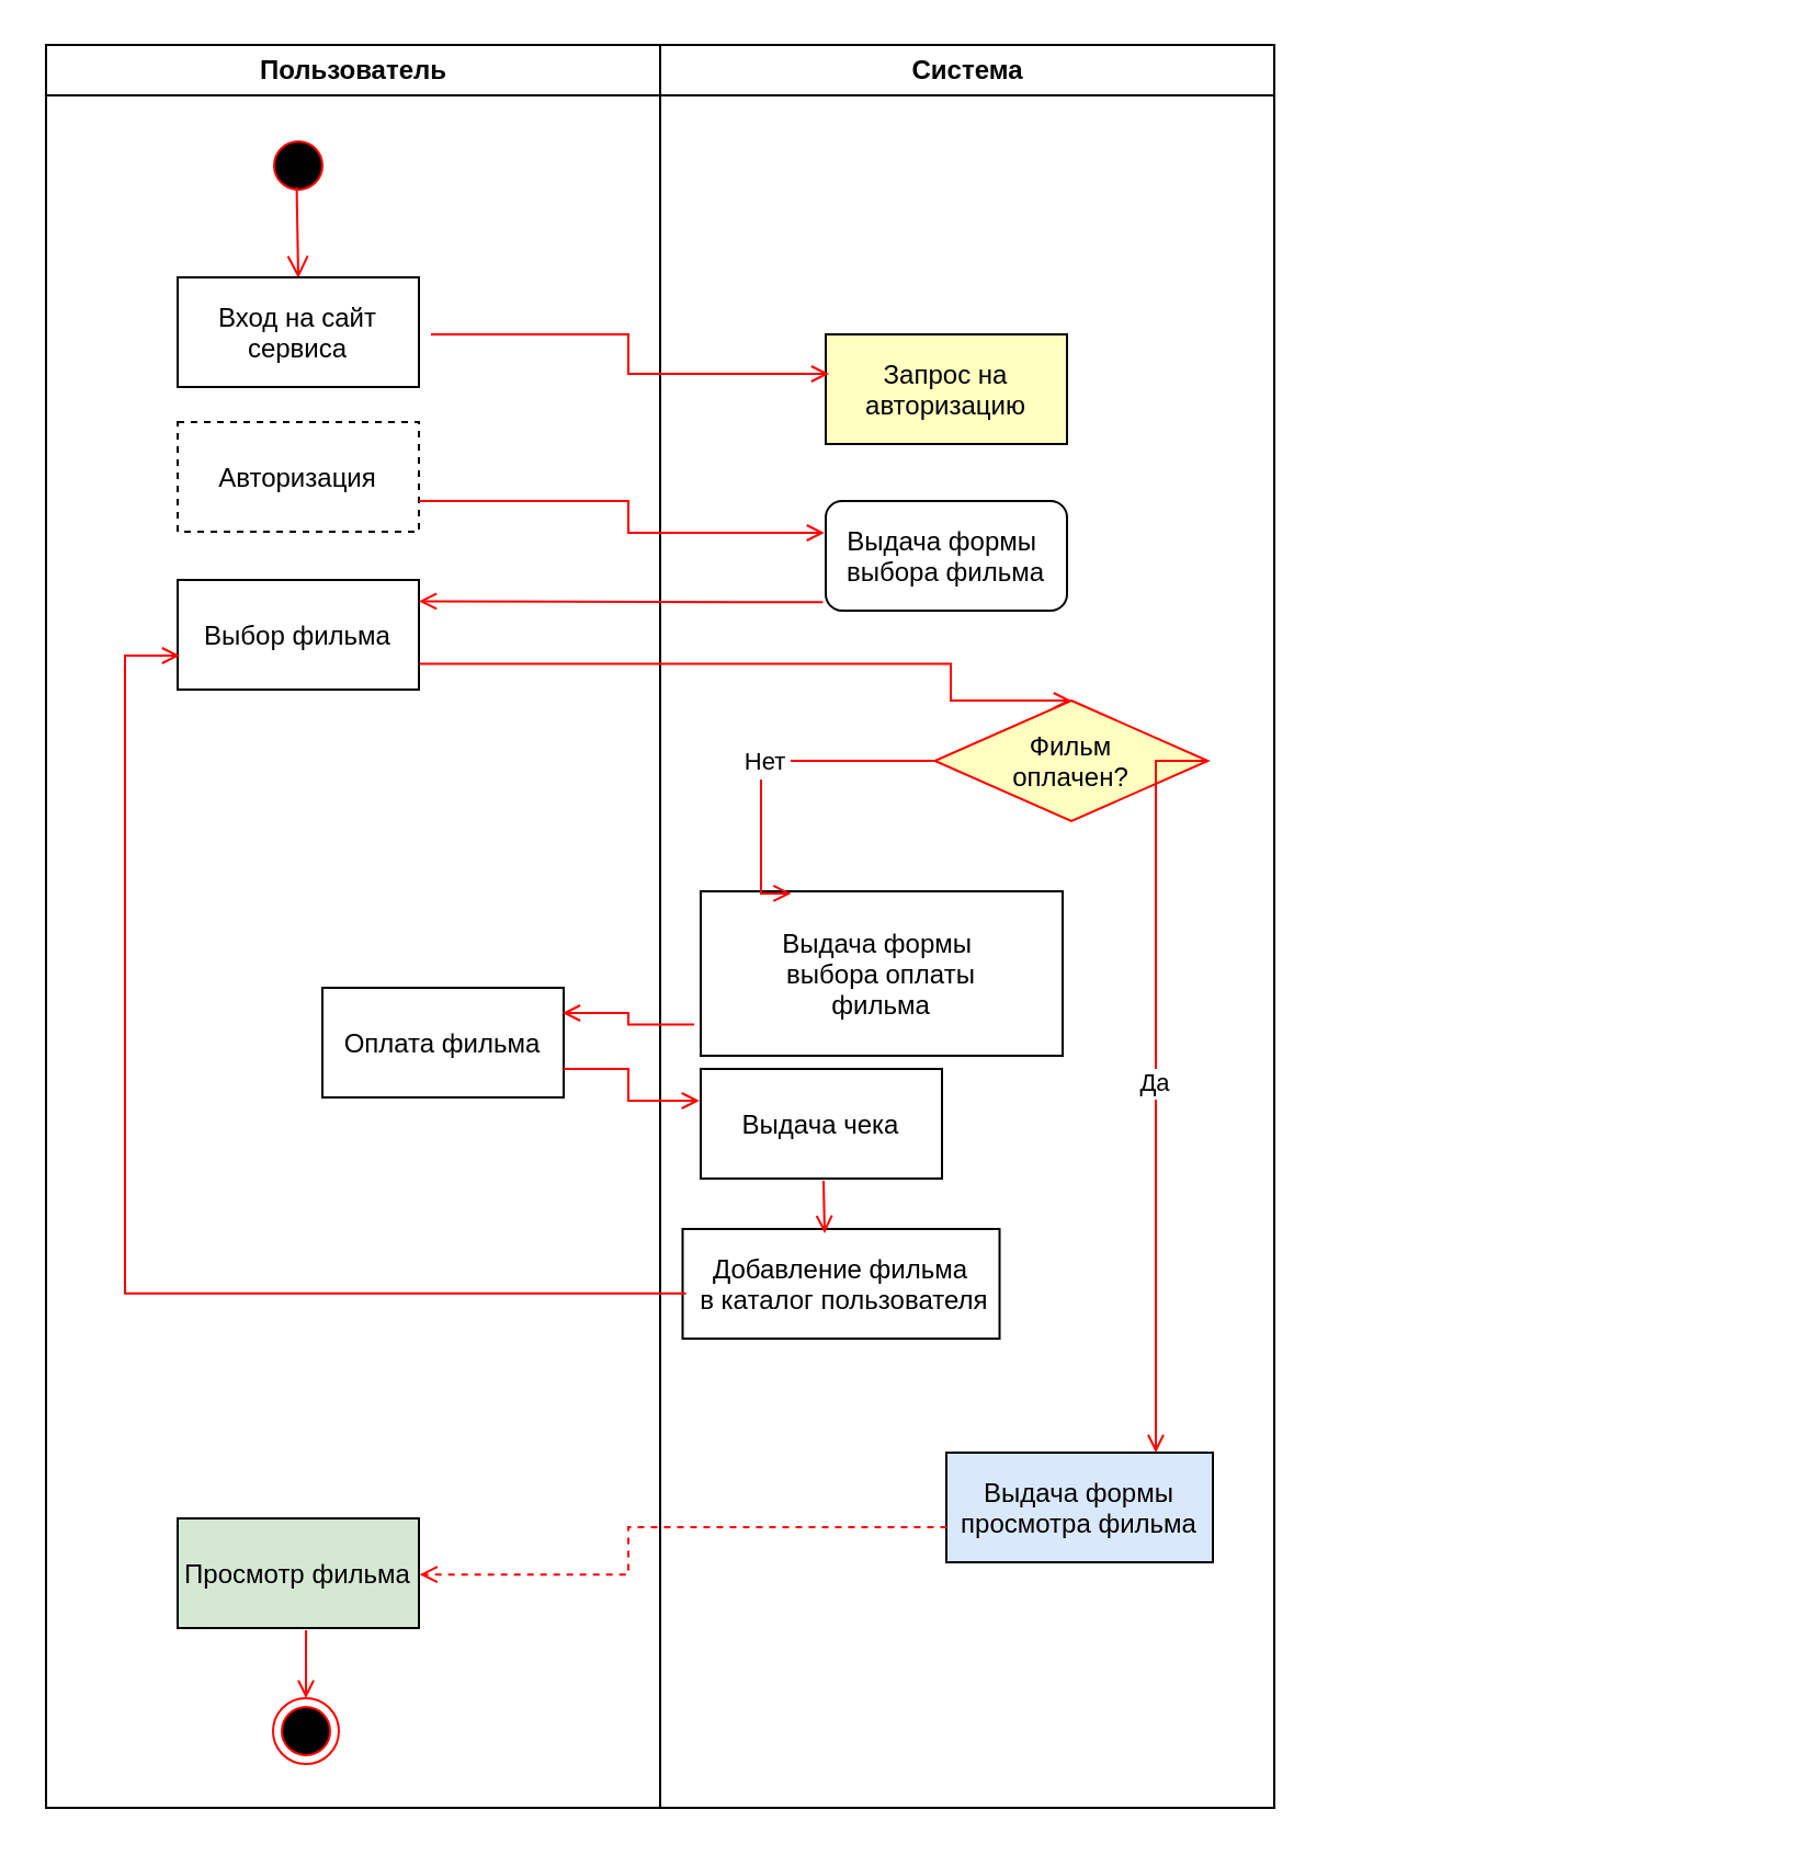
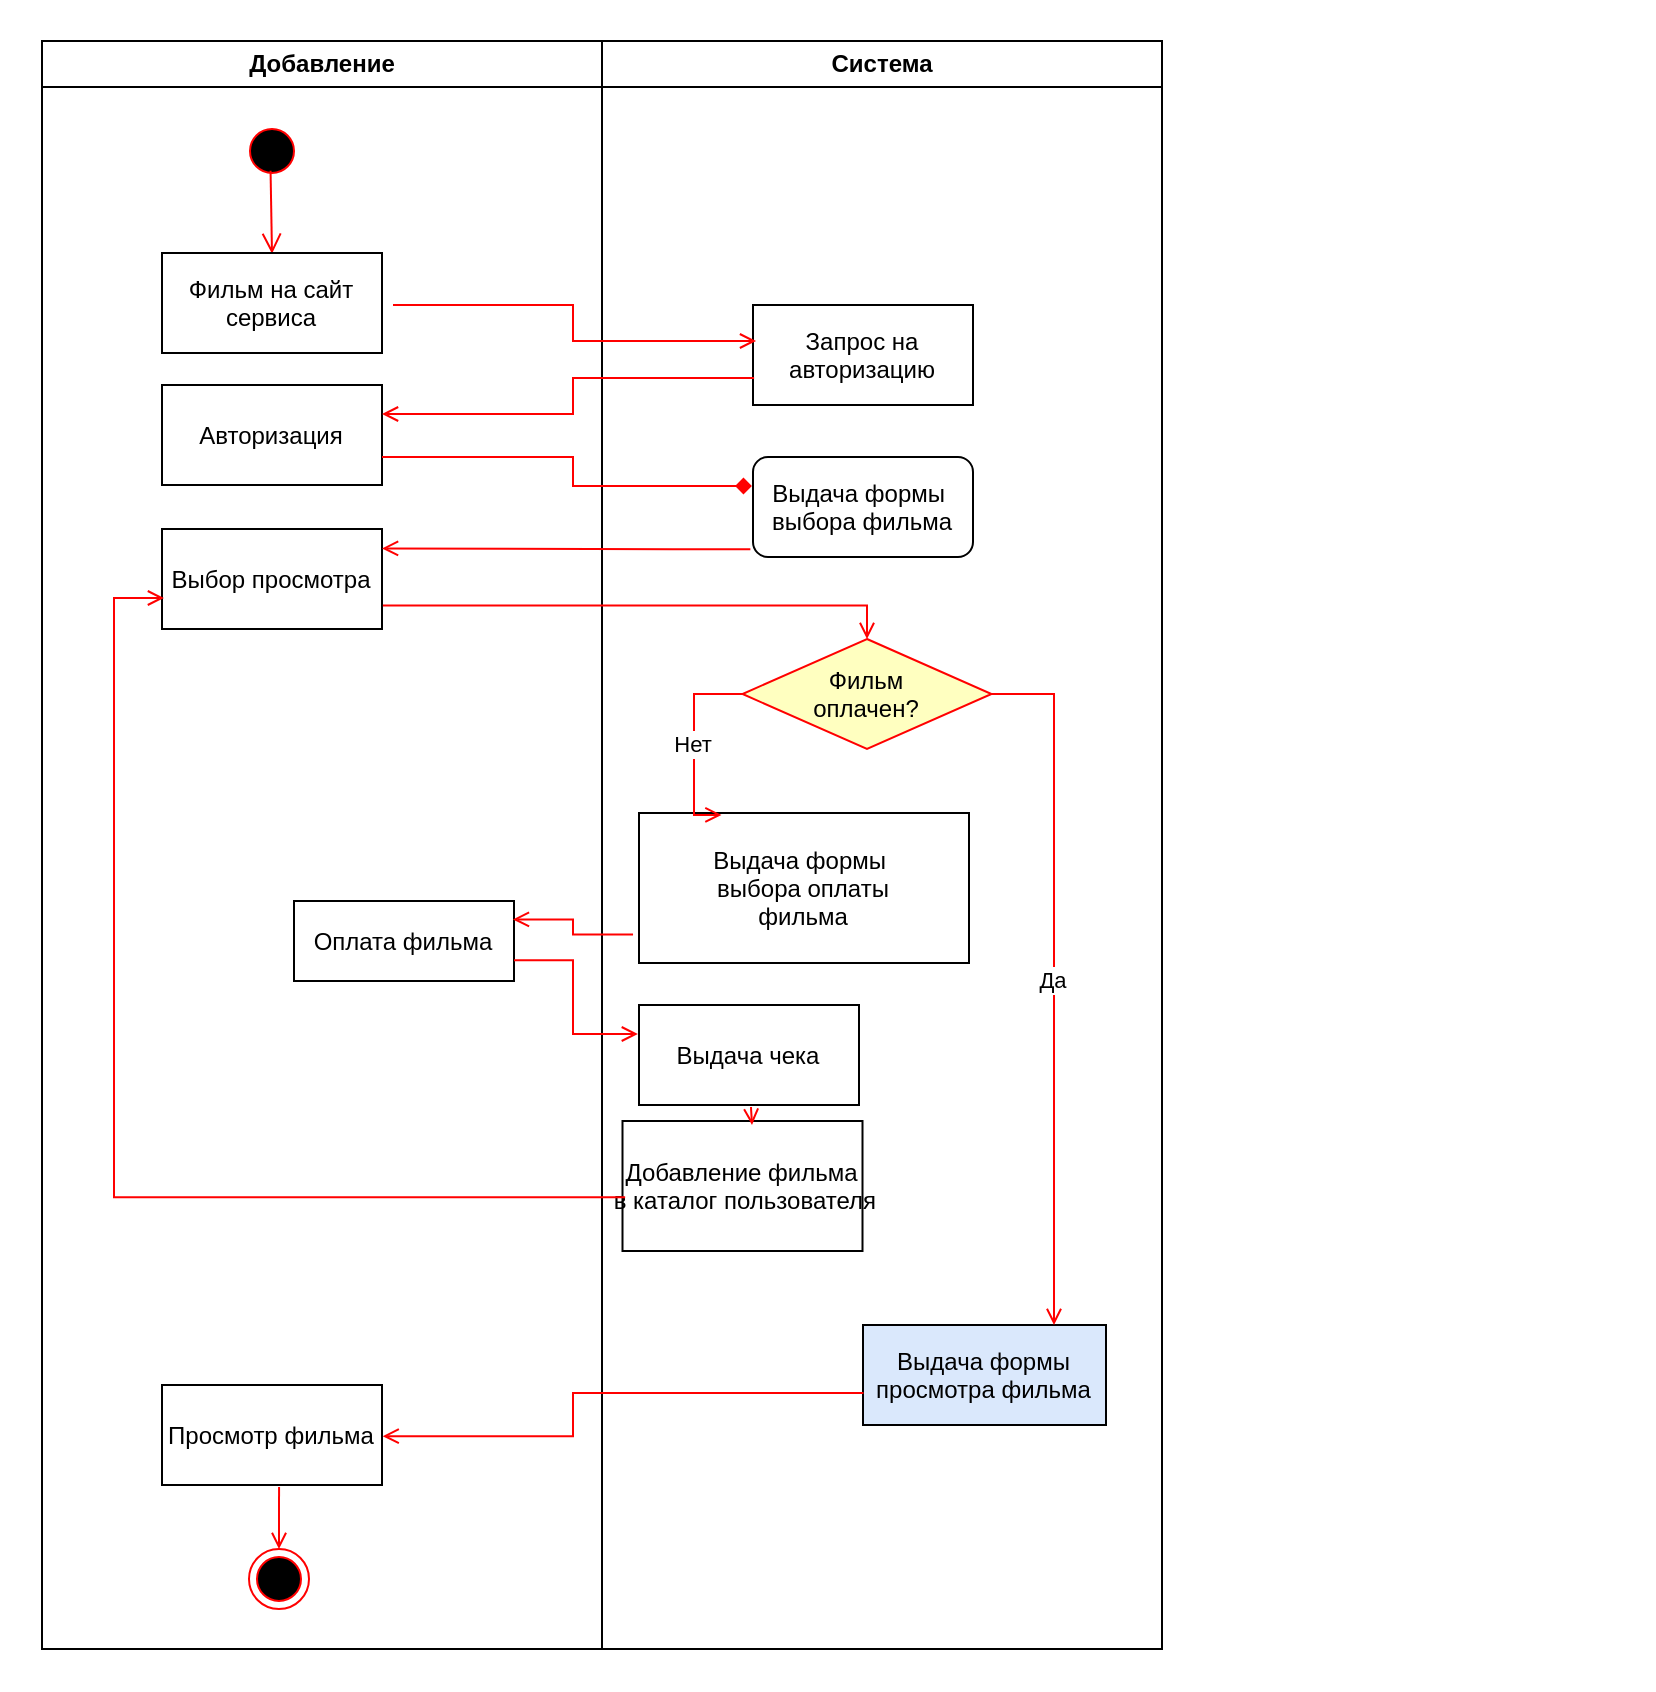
  <mxCell id="0" />
  <mxCell id="1" parent="0" />
- <mxCell id="2" value="Пользователь" style="swimlane;whiteSpace=wrap" parent="1" vertex="1"><mxGeometry x="20.5" y="20" width="280" height="804" as="geometry" /></mxCell>
+ <mxCell id="2" value="Добавление" style="swimlane;whiteSpace=wrap" parent="1" vertex="1"><mxGeometry x="20.5" y="20" width="280" height="804" as="geometry" /></mxCell>
  <mxCell id="3" value="" style="ellipse;shape=startState;fillColor=#000000;strokeColor=#ff0000;" parent="2" vertex="1"><mxGeometry x="100" y="40" width="30" height="30" as="geometry" /></mxCell>
  <mxCell id="4" value="" style="edgeStyle=elbowEdgeStyle;elbow=horizontal;verticalAlign=bottom;endArrow=open;endSize=8;strokeColor=#FF0000;endFill=1;rounded=0;entryX=0.498;entryY=0.008;entryDx=0;entryDy=0;entryPerimeter=0;exitX=0.476;exitY=0.83;exitDx=0;exitDy=0;exitPerimeter=0;" parent="2" source="3" target="5" edge="1"><mxGeometry x="100" y="40" as="geometry"><mxPoint x="105.5" y="92" as="targetPoint" /><mxPoint x="135.5" y="72" as="sourcePoint" /><Array as="points"><mxPoint x="115" y="92" /></Array></mxGeometry></mxCell>
- <mxCell id="5" value="Вход на сайт &#10;сервиса" style="" parent="2" vertex="1"><mxGeometry x="60" y="106" width="110" height="50" as="geometry" /></mxCell>
- <mxCell id="6" value="Выбор фильма" style="" parent="2" vertex="1"><mxGeometry x="60" y="244" width="110" height="50" as="geometry" /></mxCell>
- <mxCell id="7" value="Оплата фильма" style="" parent="2" vertex="1"><mxGeometry x="126" y="430" width="110" height="50" as="geometry" /></mxCell>
- <mxCell id="8" value="Авторизация" style="dashed=1;" parent="2" vertex="1"><mxGeometry x="60" y="172" width="110" height="50" as="geometry" /></mxCell>
- <mxCell id="9" value="Просмотр фильма" style="fillColor=#d5e8d4;" parent="2" vertex="1"><mxGeometry x="60" y="672" width="110" height="50" as="geometry" /></mxCell>
+ <mxCell id="5" value="Фильм на сайт &#10;сервиса" style="" parent="2" vertex="1"><mxGeometry x="60" y="106" width="110" height="50" as="geometry" /></mxCell>
+ <mxCell id="6" value="Выбор просмотра" style="" parent="2" vertex="1"><mxGeometry x="60" y="244" width="110" height="50" as="geometry" /></mxCell>
+ <mxCell id="7" value="Оплата фильма" style="" parent="2" vertex="1"><mxGeometry x="126" y="430" width="110" height="40" as="geometry" /></mxCell>
+ <mxCell id="8" value="Авторизация" style="" parent="2" vertex="1"><mxGeometry x="60" y="172" width="110" height="50" as="geometry" /></mxCell>
+ <mxCell id="9" value="Просмотр фильма" style="" parent="2" vertex="1"><mxGeometry x="60" y="672" width="110" height="50" as="geometry" /></mxCell>
  <mxCell id="10" value="" style="ellipse;html=1;shape=endState;fillColor=#000000;strokeColor=#ff0000;" parent="2" vertex="1"><mxGeometry x="103.5" y="754" width="30" height="30" as="geometry" /></mxCell>
  <mxCell id="11" value="" style="edgeStyle=elbowEdgeStyle;elbow=horizontal;strokeColor=#FF0000;endArrow=open;endFill=1;rounded=0;exitX=0.532;exitY=1.02;exitDx=0;exitDy=0;exitPerimeter=0;entryX=0.5;entryY=0;entryDx=0;entryDy=0;" edge="1" parent="2" source="9" target="10"><mxGeometry width="100" height="100" relative="1" as="geometry"><mxPoint x="216.57" y="752" as="sourcePoint" /><mxPoint x="155.5" y="767" as="targetPoint" /><Array as="points" /></mxGeometry></mxCell>
  <mxCell id="12" value="Система" style="swimlane;whiteSpace=wrap" parent="1" vertex="1"><mxGeometry x="300.5" y="20" width="280" height="804" as="geometry" /></mxCell>
- <mxCell id="13" value="Запрос на &#10;авторизацию" style="fillColor=#ffffc0;" parent="12" vertex="1"><mxGeometry x="75.5" y="132" width="110" height="50" as="geometry" /></mxCell>
+ <mxCell id="13" value="Запрос на &#10;авторизацию" style="" parent="12" vertex="1"><mxGeometry x="75.5" y="132" width="110" height="50" as="geometry" /></mxCell>
  <mxCell id="14" value="Выдача формы &#10;выбора фильма" style="rounded=1;" parent="12" vertex="1"><mxGeometry x="75.5" y="208" width="110" height="50" as="geometry" /></mxCell>
  <mxCell id="15" value="Выдача формы &#10;выбора оплаты&#10;фильма" style="" parent="12" vertex="1"><mxGeometry x="18.5" y="386" width="165" height="75" as="geometry" /></mxCell>
- <mxCell id="16" value="Выдача чека" style="" parent="12" vertex="1"><mxGeometry x="18.5" y="467" width="110" height="50" as="geometry" /></mxCell>
- <mxCell id="17" value="Добавление фильма&#10; в каталог пользователя" style="" parent="12" vertex="1"><mxGeometry x="10.25" y="540" width="144.5" height="50" as="geometry" /></mxCell>
+ <mxCell id="16" value="Выдача чека" style="" parent="12" vertex="1"><mxGeometry x="18.5" y="482" width="110" height="50" as="geometry" /></mxCell>
+ <mxCell id="17" value="Добавление фильма&#10; в каталог пользователя" style="" parent="12" vertex="1"><mxGeometry x="10.25" y="540" width="120" height="65" as="geometry" /></mxCell>
  <mxCell id="18" value="" style="edgeStyle=elbowEdgeStyle;elbow=horizontal;strokeColor=#FF0000;endArrow=open;endFill=1;rounded=0;exitX=0.509;exitY=1.02;exitDx=0;exitDy=0;exitPerimeter=0;" parent="12" source="16" edge="1"><mxGeometry width="100" height="100" relative="1" as="geometry"><mxPoint x="74.34" y="426.45" as="sourcePoint" /><mxPoint x="75.5" y="542" as="targetPoint" /><Array as="points"><mxPoint x="75" y="538" /><mxPoint x="70" y="528" /><mxPoint x="74.5" y="446.05" /></Array></mxGeometry></mxCell>
- <mxCell id="19" value="Фильм &#10;оплачен?" style="rhombus;fillColor=#ffffc0;strokeColor=#ff0000;" parent="12" vertex="1"><mxGeometry x="125.25" y="299" width="124.5" height="55" as="geometry" /></mxCell>
+ <mxCell id="19" value="Фильм &#10;оплачен?" style="rhombus;fillColor=#ffffc0;strokeColor=#ff0000;" parent="12" vertex="1"><mxGeometry x="70.25" y="299" width="124.5" height="55" as="geometry" /></mxCell>
  <mxCell id="20" value="Нет" style="edgeStyle=elbowEdgeStyle;elbow=horizontal;strokeColor=#FF0000;endArrow=open;endFill=1;rounded=0;exitX=0;exitY=0.5;exitDx=0;exitDy=0;entryX=0.25;entryY=0.013;entryDx=0;entryDy=0;entryPerimeter=0;" parent="12" source="19" target="15" edge="1"><mxGeometry width="100" height="100" relative="1" as="geometry"><mxPoint x="63.32" y="322" as="sourcePoint" /><mxPoint x="25.5" y="362" as="targetPoint" /><Array as="points"><mxPoint x="46" y="362" /></Array></mxGeometry></mxCell>
  <mxCell id="21" value="Выдача формы &#10;просмотра фильма" style="fillColor=#dae8fc;" parent="12" vertex="1"><mxGeometry x="130.5" y="642" width="121.5" height="50" as="geometry" /></mxCell>
  <mxCell id="22" value="Да" style="edgeStyle=elbowEdgeStyle;elbow=horizontal;strokeColor=#FF0000;endArrow=open;endFill=1;rounded=0;exitX=1;exitY=0.5;exitDx=0;exitDy=0;" parent="12" source="19" edge="1"><mxGeometry width="100" height="100" relative="1" as="geometry"><mxPoint x="239.75" y="375.85" as="sourcePoint" /><mxPoint x="225.5" y="642" as="targetPoint" /><Array as="points"><mxPoint x="226" y="482" /></Array></mxGeometry></mxCell>
  <mxCell id="23" value="" style="edgeStyle=elbowEdgeStyle;elbow=horizontal;strokeColor=#FF0000;endArrow=open;endFill=1;rounded=0;entryX=0.014;entryY=0.36;entryDx=0;entryDy=0;entryPerimeter=0;" parent="1" target="13" edge="1"><mxGeometry width="100" height="100" relative="1" as="geometry"><mxPoint x="196" y="152" as="sourcePoint" /><mxPoint x="1036" y="232" as="targetPoint" /><Array as="points"><mxPoint x="286" y="172" /><mxPoint x="806" y="292" /></Array></mxGeometry></mxCell>
  <mxCell id="24" value="" style="edgeStyle=elbowEdgeStyle;elbow=horizontal;strokeColor=#FF0000;endArrow=open;endFill=1;rounded=0;entryX=1;entryY=0.194;entryDx=0;entryDy=0;entryPerimeter=0;exitX=-0.012;exitY=0.922;exitDx=0;exitDy=0;exitPerimeter=0;" parent="1" source="14" target="6" edge="1"><mxGeometry width="100" height="100" relative="1" as="geometry"><mxPoint x="446" y="288" as="sourcePoint" /><mxPoint x="430.84" y="302.7" as="targetPoint" /><Array as="points"><mxPoint x="336" y="278" /><mxPoint x="430.5" y="298" /></Array></mxGeometry></mxCell>
  <mxCell id="25" value="" style="edgeStyle=elbowEdgeStyle;elbow=horizontal;strokeColor=#FF0000;endArrow=open;endFill=1;rounded=0;exitX=-0.018;exitY=0.81;exitDx=0;exitDy=0;exitPerimeter=0;entryX=0.995;entryY=0.23;entryDx=0;entryDy=0;entryPerimeter=0;" parent="1" source="15" target="7" edge="1"><mxGeometry width="100" height="100" relative="1" as="geometry"><mxPoint x="302" y="444" as="sourcePoint" /><mxPoint x="182" y="458" as="targetPoint" /><Array as="points"><mxPoint x="286" y="452" /></Array></mxGeometry></mxCell>
  <mxCell id="26" value="" style="edgeStyle=elbowEdgeStyle;elbow=horizontal;strokeColor=#FF0000;endArrow=open;endFill=1;rounded=0;exitX=1;exitY=0.74;exitDx=0;exitDy=0;exitPerimeter=0;entryX=-0.005;entryY=0.29;entryDx=0;entryDy=0;entryPerimeter=0;" parent="1" source="7" target="16" edge="1"><mxGeometry width="100" height="100" relative="1" as="geometry"><mxPoint x="222" y="499" as="sourcePoint" /><mxPoint x="362" y="498" as="targetPoint" /><Array as="points"><mxPoint x="286" y="492" /></Array></mxGeometry></mxCell>
- <mxCell id="28" value="" style="edgeStyle=elbowEdgeStyle;elbow=horizontal;strokeColor=#FF0000;endArrow=open;endFill=1;rounded=0;entryX=-0.005;entryY=0.29;entryDx=0;entryDy=0;entryPerimeter=0;exitX=1;exitY=0.72;exitDx=0;exitDy=0;exitPerimeter=0;" parent="1" source="8" target="14" edge="1"><mxGeometry width="100" height="100" relative="1" as="geometry"><mxPoint x="386.55" y="198.5" as="sourcePoint" /><mxPoint x="200.5" y="216.5" as="targetPoint" /><Array as="points"><mxPoint x="286" y="232" /><mxPoint x="296" y="212" /></Array></mxGeometry></mxCell>
+ <mxCell id="27" value="" style="edgeStyle=elbowEdgeStyle;elbow=horizontal;strokeColor=#FF0000;endArrow=open;endFill=1;rounded=0;entryX=1;entryY=0.29;entryDx=0;entryDy=0;entryPerimeter=0;exitX=0.005;exitY=0.73;exitDx=0;exitDy=0;exitPerimeter=0;" parent="1" source="13" target="8" edge="1"><mxGeometry width="100" height="100" relative="1" as="geometry"><mxPoint x="346" y="192" as="sourcePoint" /><mxPoint x="436" y="192" as="targetPoint" /><Array as="points"><mxPoint x="286" y="192" /><mxPoint x="286" y="202" /></Array></mxGeometry></mxCell>
+ <mxCell id="28" value="" style="edgeStyle=elbowEdgeStyle;elbow=horizontal;strokeColor=#FF0000;endArrow=diamond;endFill=1;rounded=0;entryX=-0.005;entryY=0.29;entryDx=0;entryDy=0;entryPerimeter=0;exitX=1;exitY=0.72;exitDx=0;exitDy=0;exitPerimeter=0;" parent="1" source="8" target="14" edge="1"><mxGeometry width="100" height="100" relative="1" as="geometry"><mxPoint x="386.55" y="198.5" as="sourcePoint" /><mxPoint x="200.5" y="216.5" as="targetPoint" /><Array as="points"><mxPoint x="286" y="232" /><mxPoint x="296" y="212" /></Array></mxGeometry></mxCell>
  <mxCell id="29" value="" style="edgeStyle=elbowEdgeStyle;elbow=horizontal;strokeColor=#FF0000;endArrow=open;endFill=1;rounded=0;entryX=0.5;entryY=0;entryDx=0;entryDy=0;exitX=1.004;exitY=0.765;exitDx=0;exitDy=0;exitPerimeter=0;" parent="1" source="6" target="19" edge="1"><mxGeometry width="100" height="100" relative="1" as="geometry"><mxPoint x="536" y="522" as="sourcePoint" /><mxPoint x="400.156" y="615.4" as="targetPoint" /><Array as="points"><mxPoint x="433" y="312" /><mxPoint x="394.5" y="606" /><mxPoint x="399" y="524.05" /></Array></mxGeometry></mxCell>
- <mxCell id="30" value="" style="edgeStyle=elbowEdgeStyle;elbow=horizontal;strokeColor=#FF0000;endArrow=open;endFill=1;rounded=0;entryX=1.003;entryY=0.512;entryDx=0;entryDy=0;entryPerimeter=0;exitX=0.002;exitY=0.68;exitDx=0;exitDy=0;exitPerimeter=0;dashed=1;" parent="1" source="21" target="9" edge="1"><mxGeometry width="100" height="100" relative="1" as="geometry"><mxPoint x="426" y="692" as="sourcePoint" /><mxPoint x="386.156" y="567.4" as="targetPoint" /><Array as="points"><mxPoint x="286" y="712" /><mxPoint x="326" y="712" /><mxPoint x="380.5" y="558" /><mxPoint x="385" y="476.05" /></Array></mxGeometry></mxCell>
+ <mxCell id="30" value="" style="edgeStyle=elbowEdgeStyle;elbow=horizontal;strokeColor=#FF0000;endArrow=open;endFill=1;rounded=0;entryX=1.003;entryY=0.512;entryDx=0;entryDy=0;entryPerimeter=0;exitX=0.002;exitY=0.68;exitDx=0;exitDy=0;exitPerimeter=0;" parent="1" source="21" target="9" edge="1"><mxGeometry width="100" height="100" relative="1" as="geometry"><mxPoint x="426" y="692" as="sourcePoint" /><mxPoint x="386.156" y="567.4" as="targetPoint" /><Array as="points"><mxPoint x="286" y="712" /><mxPoint x="326" y="712" /><mxPoint x="380.5" y="558" /><mxPoint x="385" y="476.05" /></Array></mxGeometry></mxCell>
  <mxCell id="31" value="" style="edgeStyle=elbowEdgeStyle;elbow=horizontal;strokeColor=#FF0000;endArrow=open;endFill=1;rounded=0;entryX=0.009;entryY=0.69;entryDx=0;entryDy=0;entryPerimeter=0;exitX=0.011;exitY=0.587;exitDx=0;exitDy=0;exitPerimeter=0;" edge="1" parent="1" source="17" target="6"><mxGeometry width="100" height="100" relative="1" as="geometry"><mxPoint x="306" y="592" as="sourcePoint" /><mxPoint x="96" y="402" as="targetPoint" /><Array as="points"><mxPoint x="56.5" y="442" /><mxPoint x="336" y="606.3" /></Array></mxGeometry></mxCell>
